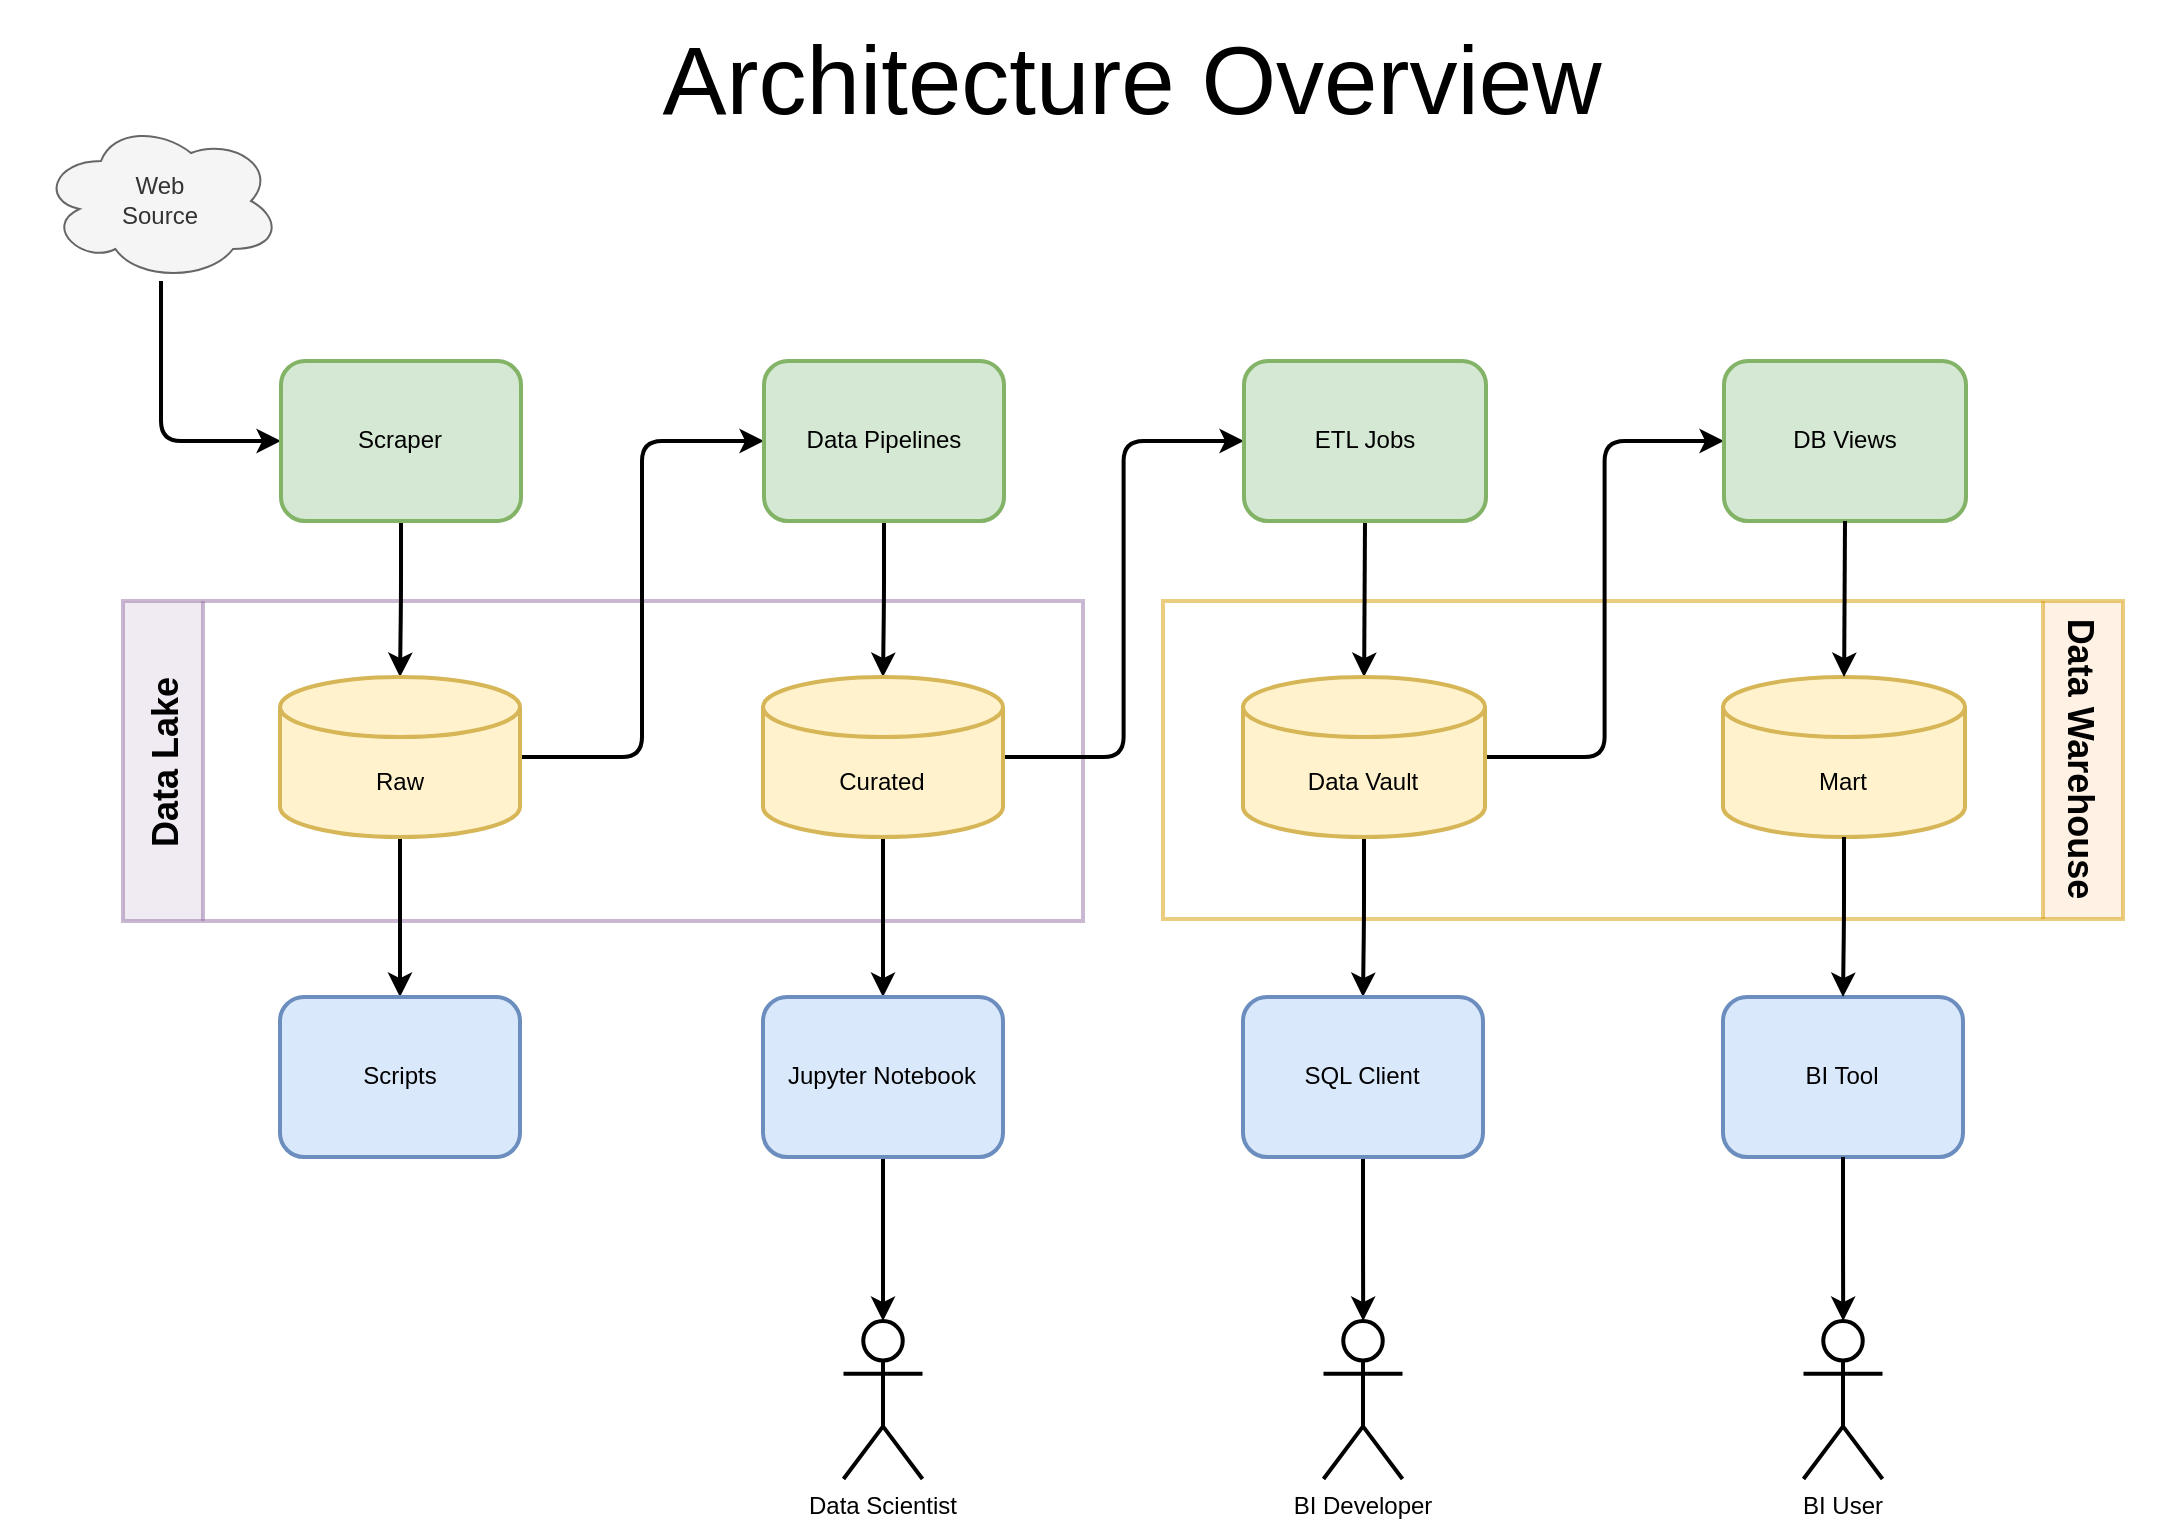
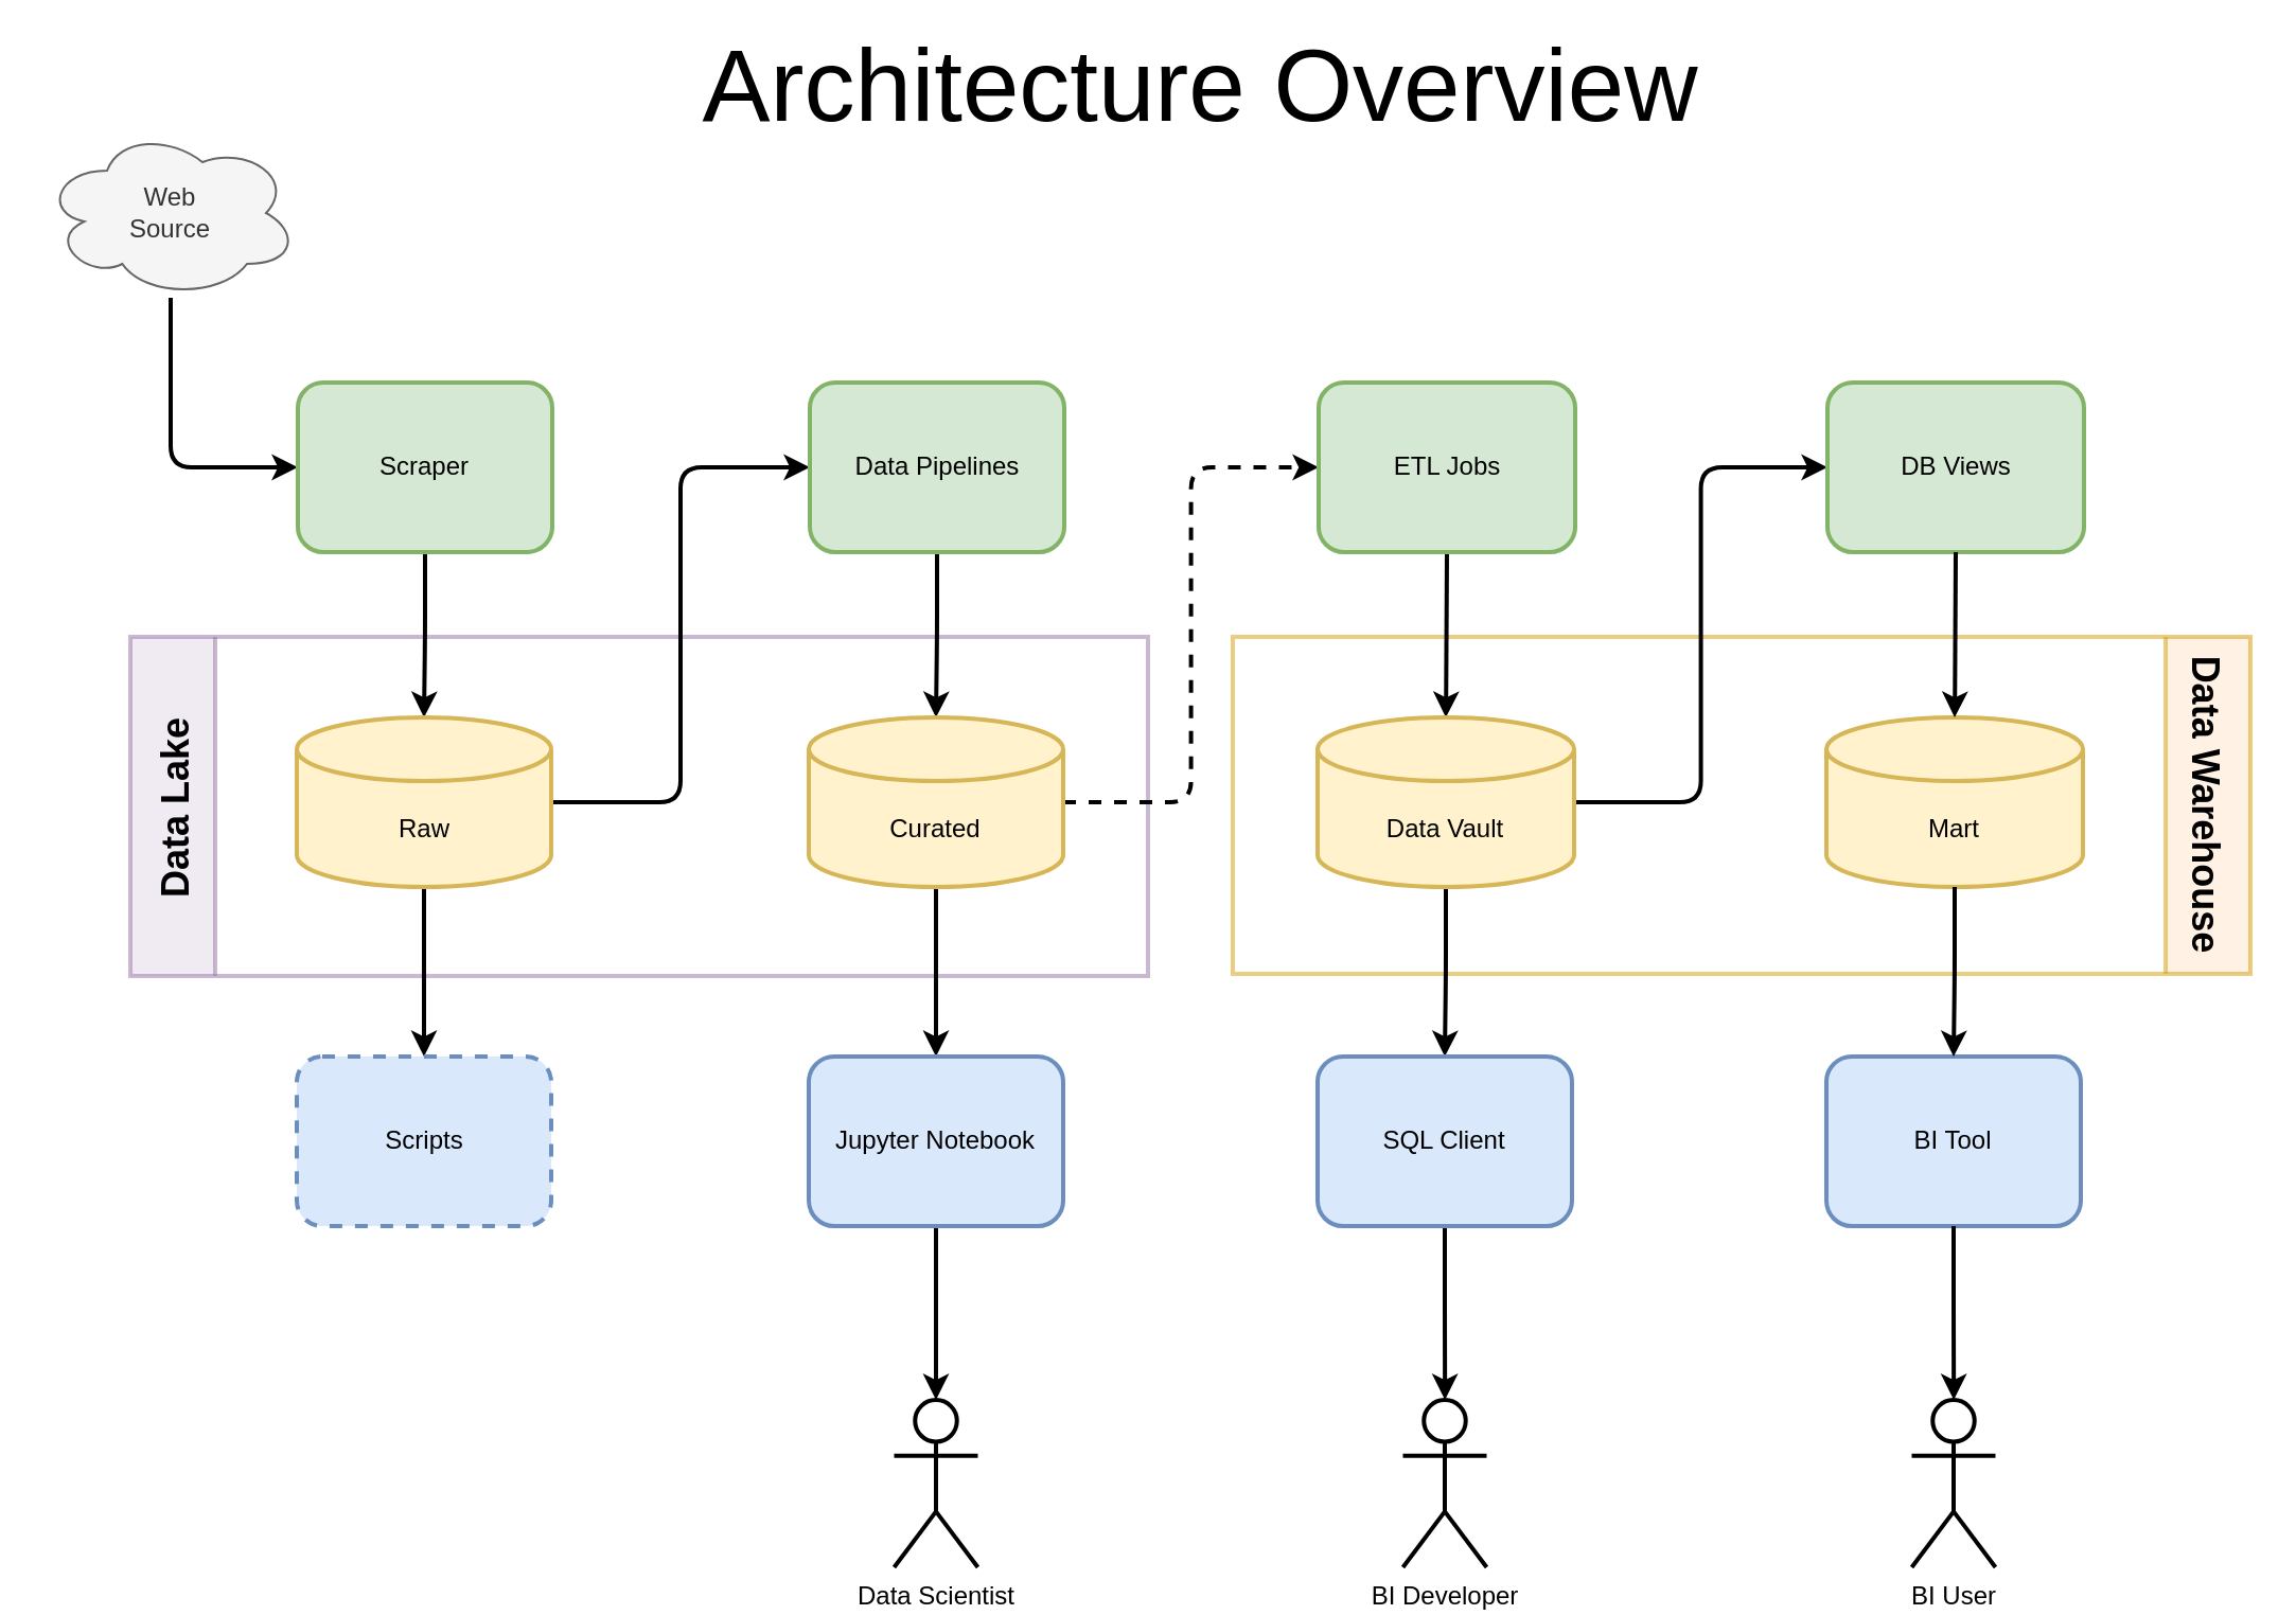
  <mxCell id="0" />
  <mxCell id="1" parent="0" />
  <mxCell id="2" value="Data Lake" style="swimlane;horizontal=0;fontSize=18;startSize=40;fillColor=#e1d5e7;strokeColor=#9673a6;strokeWidth=2;opacity=50;" parent="1" vertex="1"><mxGeometry x="61" y="300" width="480" height="160" as="geometry" /></mxCell>
  <mxCell id="3" value="Data Warehouse" style="swimlane;horizontal=0;fontSize=18;startSize=40;fillColor=#ffe6cc;strokeColor=#d79b00;rotation=-180;strokeWidth=2;opacity=50;" parent="1" vertex="1"><mxGeometry x="581" y="300" width="480" height="159" as="geometry" /></mxCell>
  <mxCell id="4" style="edgeStyle=orthogonalEdgeStyle;rounded=1;sketch=0;jumpStyle=arc;orthogonalLoop=1;jettySize=auto;html=1;entryX=0;entryY=0.5;entryDx=0;entryDy=0;shadow=0;fontSize=18;fontColor=#E6E6E6;strokeWidth=2;" parent="1" source="5" target="7" edge="1"><mxGeometry relative="1" as="geometry" /></mxCell>
  <mxCell id="5" value="Web&lt;br&gt;Source" style="ellipse;shape=cloud;whiteSpace=wrap;html=1;fillColor=#f5f5f5;strokeColor=#666666;fontColor=#333333;" parent="1" vertex="1"><mxGeometry x="20" y="60" width="120" height="80" as="geometry" /></mxCell>
  <mxCell id="6" style="edgeStyle=orthogonalEdgeStyle;rounded=1;orthogonalLoop=1;jettySize=auto;html=1;strokeWidth=2;" parent="1" source="7" target="10" edge="1"><mxGeometry relative="1" as="geometry"><mxPoint x="199.5" y="300" as="sourcePoint" /></mxGeometry></mxCell>
  <mxCell id="7" value="Scraper" style="rounded=1;whiteSpace=wrap;html=1;fillColor=#d5e8d4;strokeColor=#82b366;strokeWidth=2;perimeterSpacing=0;" parent="1" vertex="1"><mxGeometry x="140" y="180" width="120" height="80" as="geometry" /></mxCell>
  <mxCell id="8" style="edgeStyle=orthogonalEdgeStyle;rounded=1;orthogonalLoop=1;jettySize=auto;html=1;entryX=0;entryY=0.5;entryDx=0;entryDy=0;strokeWidth=2;" parent="1" source="10" target="12" edge="1"><mxGeometry relative="1" as="geometry" /></mxCell>
  <mxCell id="9" style="edgeStyle=orthogonalEdgeStyle;rounded=0;orthogonalLoop=1;jettySize=auto;html=1;entryX=0.5;entryY=0;entryDx=0;entryDy=0;strokeWidth=2;" edge="1" parent="1" source="10" target="28"><mxGeometry relative="1" as="geometry" /></mxCell>
  <mxCell id="10" value="Raw" style="shape=cylinder3;whiteSpace=wrap;html=1;boundedLbl=1;backgroundOutline=1;size=15;fillColor=#fff2cc;strokeColor=#d6b656;strokeWidth=2;perimeterSpacing=0;" parent="1" vertex="1"><mxGeometry x="139.5" y="338" width="120" height="80" as="geometry" /></mxCell>
  <mxCell id="11" style="edgeStyle=orthogonalEdgeStyle;rounded=1;orthogonalLoop=1;jettySize=auto;html=1;strokeWidth=2;" parent="1" source="12" target="15" edge="1"><mxGeometry relative="1" as="geometry"><mxPoint x="441" y="300" as="sourcePoint" /></mxGeometry></mxCell>
  <mxCell id="12" value="Data Pipelines" style="rounded=1;whiteSpace=wrap;html=1;fillColor=#d5e8d4;strokeColor=#82b366;strokeWidth=2;perimeterSpacing=0;" parent="1" vertex="1"><mxGeometry x="381.5" y="180" width="120" height="80" as="geometry" /></mxCell>
- <mxCell id="13" style="edgeStyle=orthogonalEdgeStyle;rounded=1;orthogonalLoop=1;jettySize=auto;html=1;entryX=0;entryY=0.5;entryDx=0;entryDy=0;strokeWidth=2;" parent="1" source="15" target="17" edge="1"><mxGeometry relative="1" as="geometry" /></mxCell>
+ <mxCell id="13" style="edgeStyle=orthogonalEdgeStyle;rounded=1;orthogonalLoop=1;jettySize=auto;html=1;entryX=0;entryY=0.5;entryDx=0;entryDy=0;strokeWidth=2;dashed=1;" parent="1" source="15" target="17" edge="1"><mxGeometry relative="1" as="geometry" /></mxCell>
  <mxCell id="14" style="edgeStyle=orthogonalEdgeStyle;rounded=1;orthogonalLoop=1;jettySize=auto;html=1;entryX=0.5;entryY=0;entryDx=0;entryDy=0;fontSize=48;strokeWidth=2;" parent="1" source="15" target="26" edge="1"><mxGeometry relative="1" as="geometry" /></mxCell>
  <mxCell id="15" value="Curated" style="shape=cylinder3;whiteSpace=wrap;html=1;boundedLbl=1;backgroundOutline=1;size=15;fillColor=#fff2cc;strokeColor=#d6b656;strokeWidth=2;perimeterSpacing=0;" parent="1" vertex="1"><mxGeometry x="381" y="338" width="120" height="80" as="geometry" /></mxCell>
  <mxCell id="16" style="edgeStyle=orthogonalEdgeStyle;rounded=1;orthogonalLoop=1;jettySize=auto;html=1;entryX=0.5;entryY=0;entryDx=0;entryDy=0;entryPerimeter=0;strokeWidth=2;jumpStyle=arc;shadow=0;sketch=0;" parent="1" source="17" target="20" edge="1"><mxGeometry relative="1" as="geometry"><mxPoint x="681.571" y="300" as="sourcePoint" /></mxGeometry></mxCell>
  <mxCell id="17" value="ETL Jobs" style="rounded=1;whiteSpace=wrap;html=1;fillColor=#d5e8d4;strokeColor=#82b366;strokeWidth=2;perimeterSpacing=0;" parent="1" vertex="1"><mxGeometry x="621.5" y="180" width="121" height="80" as="geometry" /></mxCell>
  <mxCell id="18" style="edgeStyle=orthogonalEdgeStyle;rounded=1;orthogonalLoop=1;jettySize=auto;html=1;strokeWidth=2;" parent="1" source="20" target="22" edge="1"><mxGeometry relative="1" as="geometry" /></mxCell>
  <mxCell id="19" style="edgeStyle=orthogonalEdgeStyle;rounded=1;sketch=0;jumpStyle=arc;orthogonalLoop=1;jettySize=auto;html=1;entryX=0;entryY=0.5;entryDx=0;entryDy=0;shadow=0;fontSize=18;fontColor=#E6E6E6;strokeWidth=2;" parent="1" source="20" target="29" edge="1"><mxGeometry relative="1" as="geometry" /></mxCell>
  <mxCell id="20" value="Data Vault" style="shape=cylinder3;whiteSpace=wrap;html=1;boundedLbl=1;backgroundOutline=1;size=15;fillColor=#fff2cc;strokeColor=#d6b656;strokeWidth=2;perimeterSpacing=0;" parent="1" vertex="1"><mxGeometry x="621" y="338" width="121" height="80" as="geometry" /></mxCell>
  <mxCell id="21" style="edgeStyle=orthogonalEdgeStyle;rounded=1;orthogonalLoop=1;jettySize=auto;html=1;strokeWidth=2;" parent="1" source="22" target="23" edge="1"><mxGeometry relative="1" as="geometry"><mxPoint x="791" y="748" as="targetPoint" /></mxGeometry></mxCell>
  <mxCell id="22" value="SQL Client" style="rounded=1;whiteSpace=wrap;html=1;fillColor=#dae8fc;strokeColor=#6c8ebf;strokeWidth=2;" parent="1" vertex="1"><mxGeometry x="621" y="498" width="120" height="80" as="geometry" /></mxCell>
  <mxCell id="23" value="BI Developer" style="shape=umlActor;verticalLabelPosition=bottom;verticalAlign=top;html=1;outlineConnect=0;aspect=fixed;strokeWidth=2;" parent="1" vertex="1"><mxGeometry x="661.25" y="660" width="39.5" height="79" as="geometry" /></mxCell>
  <mxCell id="24" value="Architecture Overview" style="text;html=1;strokeColor=none;fillColor=none;align=center;verticalAlign=middle;whiteSpace=wrap;rounded=0;fontSize=48;" parent="1" vertex="1"><mxGeometry x="306" y="20" width="520" height="40" as="geometry" /></mxCell>
  <mxCell id="25" style="edgeStyle=orthogonalEdgeStyle;rounded=1;orthogonalLoop=1;jettySize=auto;html=1;entryX=0.5;entryY=0;entryDx=0;entryDy=0;entryPerimeter=0;fontSize=48;strokeWidth=2;" parent="1" source="26" target="27" edge="1"><mxGeometry relative="1" as="geometry" /></mxCell>
  <mxCell id="26" value="Jupyter Notebook" style="rounded=1;whiteSpace=wrap;html=1;fillColor=#dae8fc;strokeColor=#6c8ebf;strokeWidth=2;" parent="1" vertex="1"><mxGeometry x="381" y="498" width="120" height="80" as="geometry" /></mxCell>
  <mxCell id="27" value="Data Scientist" style="shape=umlActor;verticalLabelPosition=bottom;verticalAlign=top;html=1;outlineConnect=0;aspect=fixed;strokeWidth=2;" parent="1" vertex="1"><mxGeometry x="421.25" y="660" width="39.5" height="79" as="geometry" /></mxCell>
- <mxCell id="28" value="Scripts" style="rounded=1;whiteSpace=wrap;html=1;fillColor=#dae8fc;strokeColor=#6c8ebf;strokeWidth=2;" parent="1" vertex="1"><mxGeometry x="139.5" y="498" width="120" height="80" as="geometry" /></mxCell>
+ <mxCell id="28" value="Scripts" style="rounded=1;whiteSpace=wrap;html=1;fillColor=#dae8fc;strokeColor=#6c8ebf;strokeWidth=2;dashed=1;" parent="1" vertex="1"><mxGeometry x="139.5" y="498" width="120" height="80" as="geometry" /></mxCell>
  <mxCell id="29" value="DB Views" style="rounded=1;whiteSpace=wrap;html=1;fillColor=#d5e8d4;strokeColor=#82b366;strokeWidth=2;perimeterSpacing=0;" parent="1" vertex="1"><mxGeometry x="861.5" y="180" width="121" height="80" as="geometry" /></mxCell>
  <mxCell id="30" value="Mart" style="shape=cylinder3;whiteSpace=wrap;html=1;boundedLbl=1;backgroundOutline=1;size=15;fillColor=#fff2cc;strokeColor=#d6b656;strokeWidth=2;perimeterSpacing=0;" parent="1" vertex="1"><mxGeometry x="861" y="338" width="121" height="80" as="geometry" /></mxCell>
  <mxCell id="31" style="edgeStyle=orthogonalEdgeStyle;rounded=1;orthogonalLoop=1;jettySize=auto;html=1;entryX=0.5;entryY=0;entryDx=0;entryDy=0;entryPerimeter=0;strokeWidth=2;jumpStyle=arc;shadow=0;sketch=0;" parent="1" source="29" target="30" edge="1"><mxGeometry relative="1" as="geometry"><mxPoint x="921.571" y="300" as="sourcePoint" /></mxGeometry></mxCell>
  <mxCell id="32" value="BI Tool" style="rounded=1;whiteSpace=wrap;html=1;fillColor=#dae8fc;strokeColor=#6c8ebf;strokeWidth=2;" parent="1" vertex="1"><mxGeometry x="861" y="498" width="120" height="80" as="geometry" /></mxCell>
  <mxCell id="33" style="edgeStyle=orthogonalEdgeStyle;rounded=1;orthogonalLoop=1;jettySize=auto;html=1;strokeWidth=2;" parent="1" source="30" target="32" edge="1"><mxGeometry relative="1" as="geometry" /></mxCell>
  <mxCell id="34" value="BI User" style="shape=umlActor;verticalLabelPosition=bottom;verticalAlign=top;html=1;outlineConnect=0;aspect=fixed;strokeWidth=2;" parent="1" vertex="1"><mxGeometry x="901.25" y="660" width="39.5" height="79" as="geometry" /></mxCell>
  <mxCell id="35" style="edgeStyle=orthogonalEdgeStyle;rounded=1;orthogonalLoop=1;jettySize=auto;html=1;strokeWidth=2;" parent="1" source="32" target="34" edge="1"><mxGeometry relative="1" as="geometry"><mxPoint x="1031" y="748" as="targetPoint" /></mxGeometry></mxCell>
